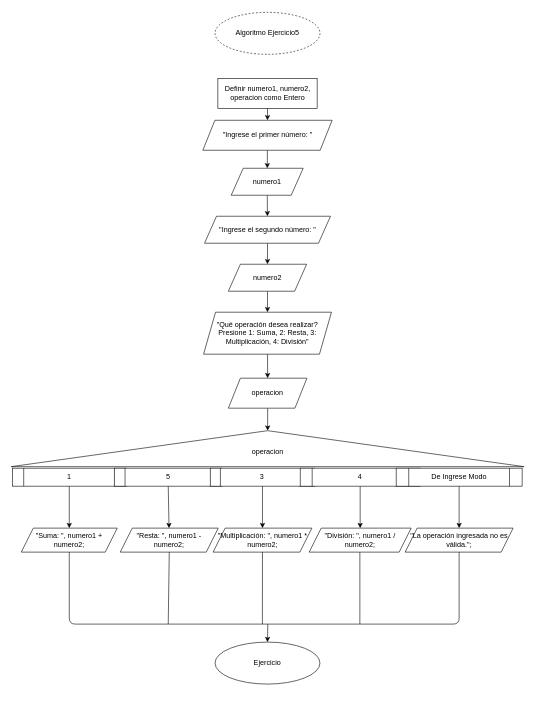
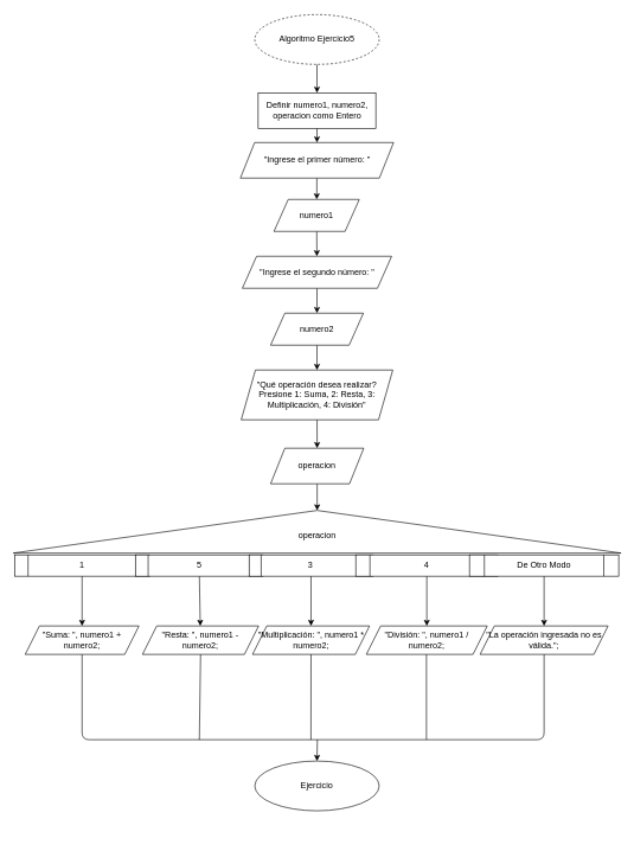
  <mxCell id="0" />
  <mxCell id="1" parent="0" />
+ <mxCell id="2" value="" style="edgeStyle=none;html=1;" parent="1" source="3" target="5" edge="1"><mxGeometry relative="1" as="geometry" /></mxCell>
  <mxCell id="3" value="Algoritmo Ejercicio5" style="ellipse;whiteSpace=wrap;html=1;dashed=1;" parent="1" vertex="1"><mxGeometry x="358" y="20" width="175" height="70" as="geometry" /></mxCell>
  <mxCell id="4" value="" style="edgeStyle=none;html=1;" parent="1" source="5" target="7" edge="1"><mxGeometry relative="1" as="geometry" /></mxCell>
  <mxCell id="5" value="Definir numero1, numero2, operacion como Entero" style="whiteSpace=wrap;html=1;" parent="1" vertex="1"><mxGeometry x="362.75" y="130" width="165.5" height="50" as="geometry" /></mxCell>
  <mxCell id="6" value="" style="edgeStyle=none;html=1;" parent="1" source="7" target="9" edge="1"><mxGeometry relative="1" as="geometry" /></mxCell>
  <mxCell id="7" value="&quot;Ingrese el primer número: &quot;" style="shape=parallelogram;perimeter=parallelogramPerimeter;whiteSpace=wrap;html=1;fixedSize=1;" parent="1" vertex="1"><mxGeometry x="337.75" y="200" width="215.5" height="50" as="geometry" /></mxCell>
  <mxCell id="8" value="" style="edgeStyle=none;html=1;" parent="1" source="9" target="11" edge="1"><mxGeometry relative="1" as="geometry" /></mxCell>
  <mxCell id="9" value="numero1" style="shape=parallelogram;perimeter=parallelogramPerimeter;whiteSpace=wrap;html=1;fixedSize=1;" parent="1" vertex="1"><mxGeometry x="385" y="280" width="120" height="45" as="geometry" /></mxCell>
  <mxCell id="10" value="" style="edgeStyle=none;html=1;" parent="1" source="11" target="13" edge="1"><mxGeometry relative="1" as="geometry" /></mxCell>
  <mxCell id="11" value="&quot;Ingrese el segundo número: &quot;" style="shape=parallelogram;perimeter=parallelogramPerimeter;whiteSpace=wrap;html=1;fixedSize=1;" parent="1" vertex="1"><mxGeometry x="340.5" y="360" width="210" height="45" as="geometry" /></mxCell>
  <mxCell id="12" value="" style="edgeStyle=none;html=1;" parent="1" source="13" target="15" edge="1"><mxGeometry relative="1" as="geometry" /></mxCell>
  <mxCell id="13" value="numero2" style="shape=parallelogram;perimeter=parallelogramPerimeter;whiteSpace=wrap;html=1;fixedSize=1;" parent="1" vertex="1"><mxGeometry x="380.25" y="440" width="130.5" height="45" as="geometry" /></mxCell>
  <mxCell id="14" value="" style="edgeStyle=none;html=1;" parent="1" source="15" target="17" edge="1"><mxGeometry relative="1" as="geometry" /></mxCell>
  <mxCell id="15" value="&quot;Qué operación desea realizar? Presione 1: Suma, 2: Resta, 3: Multiplicación, 4: División&quot;" style="shape=parallelogram;perimeter=parallelogramPerimeter;whiteSpace=wrap;html=1;fixedSize=1;" parent="1" vertex="1"><mxGeometry x="338.88" y="520" width="213.25" height="70" as="geometry" /></mxCell>
  <mxCell id="16" value="" style="edgeStyle=none;html=1;" edge="1" parent="1" source="17" target="18"><mxGeometry relative="1" as="geometry" /></mxCell>
  <mxCell id="17" value="operacion" style="shape=parallelogram;perimeter=parallelogramPerimeter;whiteSpace=wrap;html=1;fixedSize=1;" parent="1" vertex="1"><mxGeometry x="380.25" y="630" width="131" height="50" as="geometry" /></mxCell>
  <mxCell id="18" value="" style="triangle;whiteSpace=wrap;html=1;rotation=-90;" vertex="1" parent="1"><mxGeometry x="415.75" y="320" width="60" height="855" as="geometry" /></mxCell>
  <mxCell id="19" value="operacion" style="text;html=1;align=center;verticalAlign=middle;whiteSpace=wrap;rounded=0;" vertex="1" parent="1"><mxGeometry x="415.75" y="737.5" width="60" height="30" as="geometry" /></mxCell>
  <mxCell id="20" value="" style="edgeStyle=none;html=1;entryX=0.5;entryY=0;entryDx=0;entryDy=0;" edge="1" parent="1" source="21" target="30"><mxGeometry relative="1" as="geometry" /></mxCell>
  <mxCell id="21" value="1" style="shape=process;whiteSpace=wrap;html=1;backgroundOutline=1;" vertex="1" parent="1"><mxGeometry y="780" width="190" height="30" as="geometry" x="20" /></mxCell>
  <mxCell id="22" value="" style="edgeStyle=none;html=1;" edge="1" parent="1" source="23" target="31"><mxGeometry relative="1" as="geometry" /></mxCell>
  <mxCell id="23" value="5" style="shape=process;whiteSpace=wrap;html=1;backgroundOutline=1;" vertex="1" parent="1"><mxGeometry x="190" y="780" width="179.5" height="30" as="geometry" /></mxCell>
  <mxCell id="24" value="" style="edgeStyle=none;html=1;" edge="1" parent="1" source="25" target="32"><mxGeometry relative="1" as="geometry" /></mxCell>
  <mxCell id="25" value="3" style="shape=process;whiteSpace=wrap;html=1;backgroundOutline=1;" vertex="1" parent="1"><mxGeometry x="350" y="780" width="174.25" height="30" as="geometry" /></mxCell>
  <mxCell id="26" value="" style="edgeStyle=none;html=1;" edge="1" parent="1" source="27" target="33"><mxGeometry relative="1" as="geometry" /></mxCell>
  <mxCell id="27" value="4" style="shape=process;whiteSpace=wrap;html=1;backgroundOutline=1;" vertex="1" parent="1"><mxGeometry x="500" y="780" width="200" height="30" as="geometry" /></mxCell>
  <mxCell id="28" value="" style="edgeStyle=none;html=1;" edge="1" parent="1" source="29" target="34"><mxGeometry relative="1" as="geometry" /></mxCell>
- <mxCell id="29" value="De Ingrese Modo" style="shape=process;whiteSpace=wrap;html=1;backgroundOutline=1;" vertex="1" parent="1"><mxGeometry x="660" y="780" width="210" height="30" as="geometry" /></mxCell>
+ <mxCell id="29" value="De Otro Modo" style="shape=process;whiteSpace=wrap;html=1;backgroundOutline=1;" vertex="1" parent="1"><mxGeometry x="660" y="780" width="210" height="30" as="geometry" /></mxCell>
  <mxCell id="30" value="&quot;Suma: &quot;, numero1 + numero2;" style="shape=parallelogram;perimeter=parallelogramPerimeter;whiteSpace=wrap;html=1;fixedSize=1;" vertex="1" parent="1"><mxGeometry x="35" y="880" width="160" height="40" as="geometry" /></mxCell>
  <mxCell id="31" value="&quot;Resta: &quot;, numero1 - numero2;" style="shape=parallelogram;perimeter=parallelogramPerimeter;whiteSpace=wrap;html=1;fixedSize=1;" vertex="1" parent="1"><mxGeometry x="200" y="880" width="163.38" height="40" as="geometry" /></mxCell>
  <mxCell id="32" value="&quot;Multiplicación: &quot;, numero1 * numero2;" style="shape=parallelogram;perimeter=parallelogramPerimeter;whiteSpace=wrap;html=1;fixedSize=1;" vertex="1" parent="1"><mxGeometry x="354.81" y="880" width="164.63" height="40" as="geometry" /></mxCell>
  <mxCell id="33" value="&quot;División: &quot;, numero1 / numero2;" style="shape=parallelogram;perimeter=parallelogramPerimeter;whiteSpace=wrap;html=1;fixedSize=1;" vertex="1" parent="1"><mxGeometry x="515" y="880" width="170" height="40" as="geometry" /></mxCell>
  <mxCell id="34" value="&quot;La operación ingresada no es válida.&quot;;" style="shape=parallelogram;perimeter=parallelogramPerimeter;whiteSpace=wrap;html=1;fixedSize=1;" vertex="1" parent="1"><mxGeometry x="675" y="880" width="180" height="40" as="geometry" /></mxCell>
  <mxCell id="35" value="Ejercicio" style="ellipse;whiteSpace=wrap;html=1;" vertex="1" parent="1"><mxGeometry x="358" y="1070" width="175" height="70" as="geometry" /></mxCell>
  <mxCell id="36" value="" style="endArrow=none;html=1;exitX=0.5;exitY=1;exitDx=0;exitDy=0;" edge="1" parent="1" source="30"><mxGeometry width="50" height="50" relative="1" as="geometry"><mxPoint x="470" y="930" as="sourcePoint" /><mxPoint x="440" y="1040" as="targetPoint" /><Array as="points"><mxPoint x="115" y="1040" /></Array></mxGeometry></mxCell>
  <mxCell id="37" value="" style="endArrow=none;html=1;exitX=0.5;exitY=1;exitDx=0;exitDy=0;" edge="1" parent="1" source="34"><mxGeometry width="50" height="50" relative="1" as="geometry"><mxPoint x="470" y="930" as="sourcePoint" /><mxPoint x="440" y="1040" as="targetPoint" /><Array as="points"><mxPoint x="765" y="1040" /></Array></mxGeometry></mxCell>
  <mxCell id="38" value="" style="endArrow=none;html=1;exitX=0.5;exitY=1;exitDx=0;exitDy=0;" edge="1" parent="1" source="31"><mxGeometry width="50" height="50" relative="1" as="geometry"><mxPoint x="470" y="930" as="sourcePoint" /><mxPoint x="280" y="1040" as="targetPoint" /></mxGeometry></mxCell>
  <mxCell id="39" value="" style="endArrow=none;html=1;exitX=0.5;exitY=1;exitDx=0;exitDy=0;" edge="1" parent="1" source="32"><mxGeometry width="50" height="50" relative="1" as="geometry"><mxPoint x="415.75" y="950" as="sourcePoint" /><mxPoint x="437" y="1040" as="targetPoint" /></mxGeometry></mxCell>
  <mxCell id="40" value="" style="endArrow=none;html=1;exitX=0.5;exitY=1;exitDx=0;exitDy=0;" edge="1" parent="1"><mxGeometry width="50" height="50" relative="1" as="geometry"><mxPoint x="599.5" y="920" as="sourcePoint" /><mxPoint x="599.5" y="1040" as="targetPoint" /></mxGeometry></mxCell>
  <mxCell id="41" value="" style="endArrow=classic;html=1;entryX=0.5;entryY=0;entryDx=0;entryDy=0;" edge="1" parent="1" target="35"><mxGeometry width="50" height="50" relative="1" as="geometry"><mxPoint x="446" y="1040" as="sourcePoint" /><mxPoint x="520" y="880" as="targetPoint" /></mxGeometry></mxCell>
